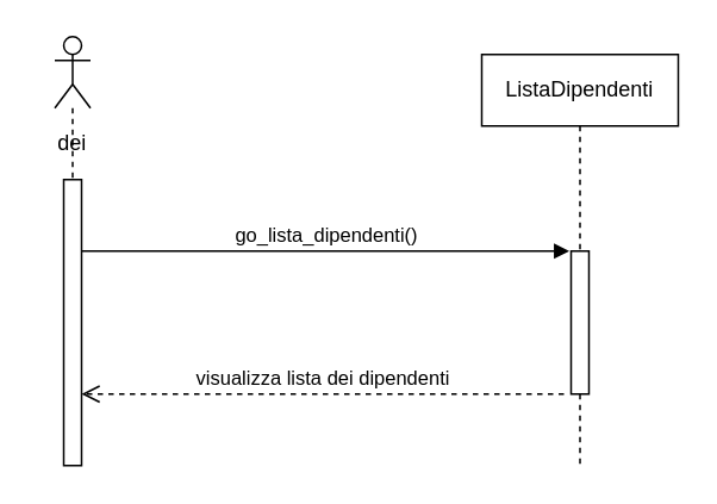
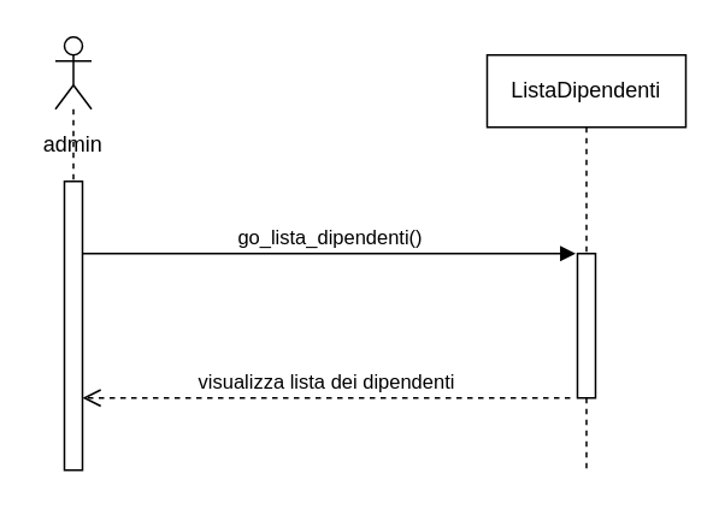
  <mxCell id="0" />
  <mxCell id="1" parent="0" />
  <mxCell id="2" value="" style="shape=umlLifeline;participant=umlActor;perimeter=lifelinePerimeter;whiteSpace=wrap;html=1;container=1;collapsible=0;recursiveResize=0;verticalAlign=top;spacingTop=36;outlineConnect=0;" vertex="1" parent="1"><mxGeometry x="30" y="20" width="20" height="90" as="geometry" /></mxCell>
  <mxCell id="3" value="" style="html=1;points=[];perimeter=orthogonalPerimeter;" vertex="1" parent="1"><mxGeometry x="35" y="100" width="10" height="160" as="geometry" /></mxCell>
- <mxCell id="4" value="dei" style="text;html=1;strokeColor=none;fillColor=none;align=center;verticalAlign=middle;whiteSpace=wrap;rounded=0;" vertex="1" parent="1"><mxGeometry x="20" y="70" width="40" height="20" as="geometry" /></mxCell>
+ <mxCell id="4" value="admin" style="text;html=1;strokeColor=none;fillColor=none;align=center;verticalAlign=middle;whiteSpace=wrap;rounded=0;" vertex="1" parent="1"><mxGeometry x="20" y="70" width="40" height="20" as="geometry" /></mxCell>
  <mxCell id="5" value="&lt;div&gt;ListaDipendenti&lt;/div&gt;" style="shape=umlLifeline;perimeter=lifelinePerimeter;whiteSpace=wrap;html=1;container=1;collapsible=0;recursiveResize=0;outlineConnect=0;" vertex="1" parent="1"><mxGeometry x="269" y="30" width="110" height="230" as="geometry" /></mxCell>
  <mxCell id="6" value="" style="html=1;points=[];perimeter=orthogonalPerimeter;" vertex="1" parent="5"><mxGeometry x="50" y="110" width="10" height="80" as="geometry" /></mxCell>
  <mxCell id="7" value="go_lista_dipendenti()" style="html=1;verticalAlign=bottom;endArrow=block;" edge="1" parent="1"><mxGeometry width="80" relative="1" as="geometry"><mxPoint x="45" y="140" as="sourcePoint" /><mxPoint x="318" y="140" as="targetPoint" /></mxGeometry></mxCell>
  <mxCell id="8" value="visualizza lista dei dipendenti" style="html=1;verticalAlign=bottom;endArrow=open;dashed=1;endSize=8;" edge="1" parent="1"><mxGeometry relative="1" as="geometry"><mxPoint x="315" y="220" as="sourcePoint" /><mxPoint x="45" y="220" as="targetPoint" /></mxGeometry></mxCell>
